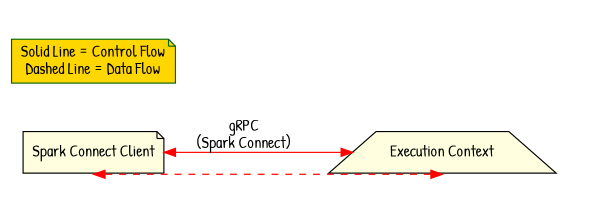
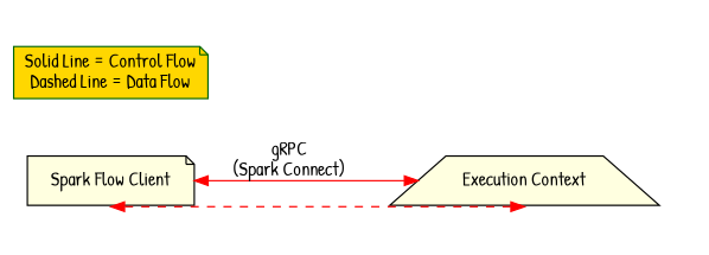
  digraph {
    compound=true
    fontname="Patrick Hand"
    fontsize=16
    rankdir=LR
    splines=line
    node [fontname="Patrick Hand" shape=note style=filled fillcolor=lightyellow color=black]
    edge [dir=both fontname="Patrick Hand" color=red]
-   n1 [label="Spark Connect Client"]
+   n1 [label="Spark Flow Client"]
    n2 [label="Execution Context" shape=trapezium]
    n3 [label="Solid Line = Control Flow\nDashed Line = Data Flow" fillcolor=gold color=darkgreen]
    subgraph sub_1 {
      cluster=true
      label="PySpark Client"
      n1
    }
    subgraph sub_2 {
      cluster=true
      label="Sail Server"
      subgraph sub_3 {
        cluster=true
        label=Session
        subgraph sub_4 {
          cluster=true
          label="Local Job Runner"
          n2
        }
      }
    }
    n1 -> n2 [label="gRPC\n(Spark Connect)"]
    n2 -> n1 [headport=s style=dashed tailport=s]
  }
